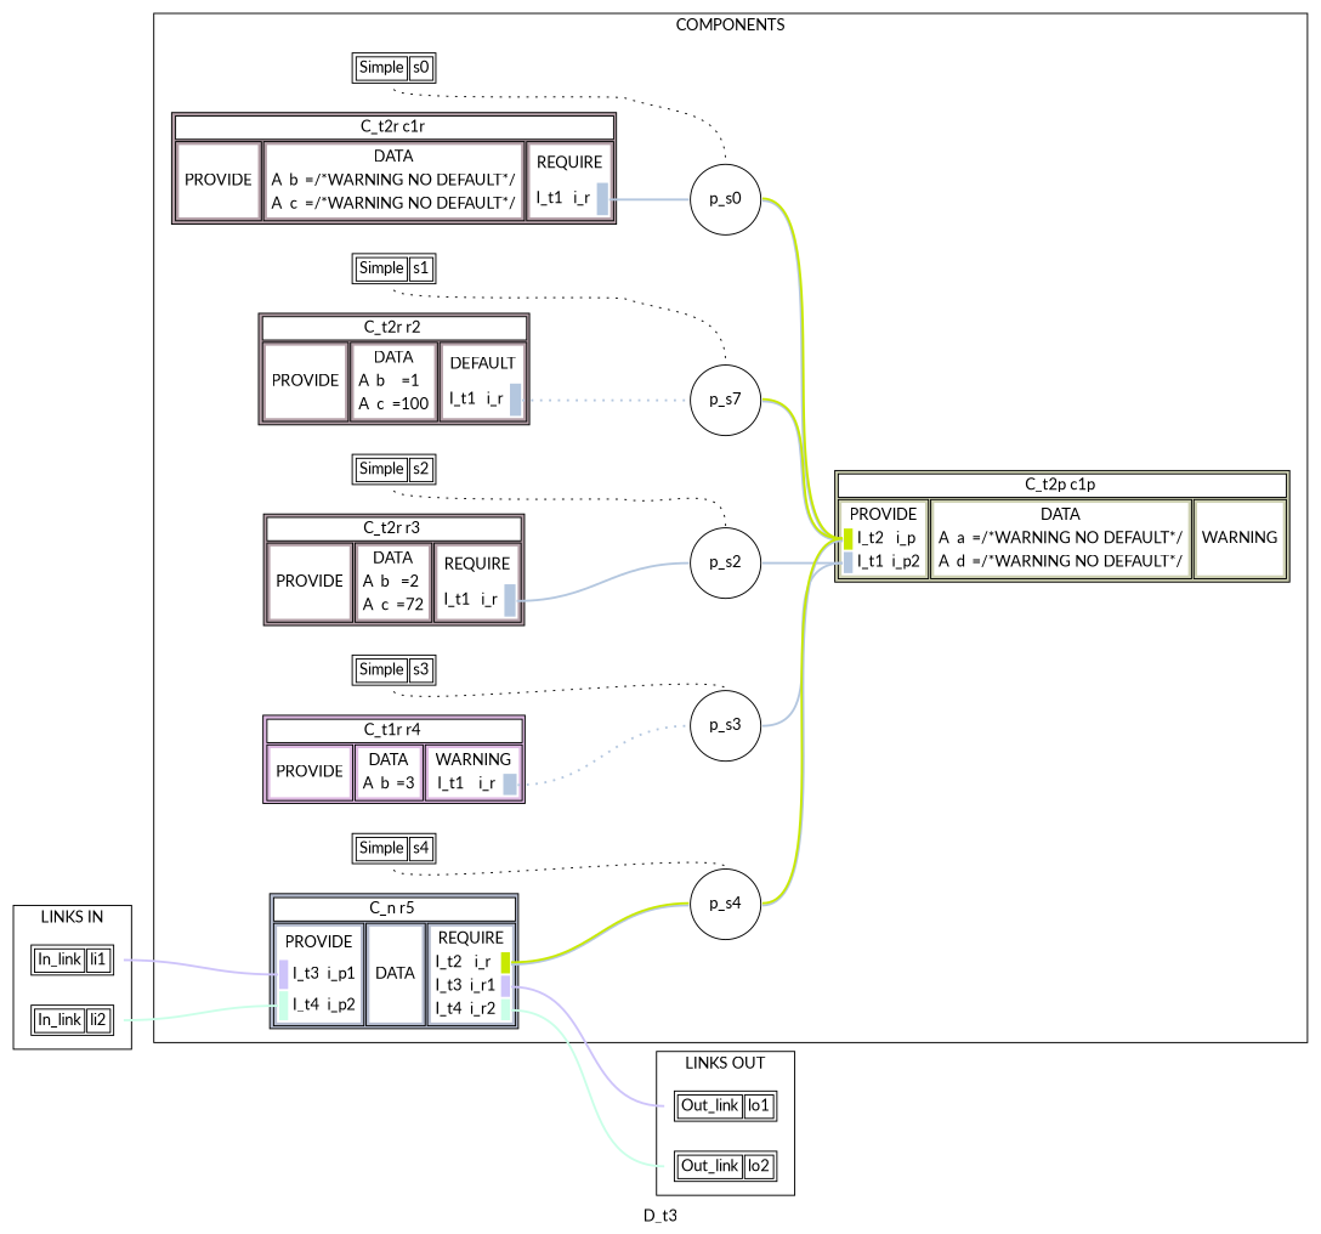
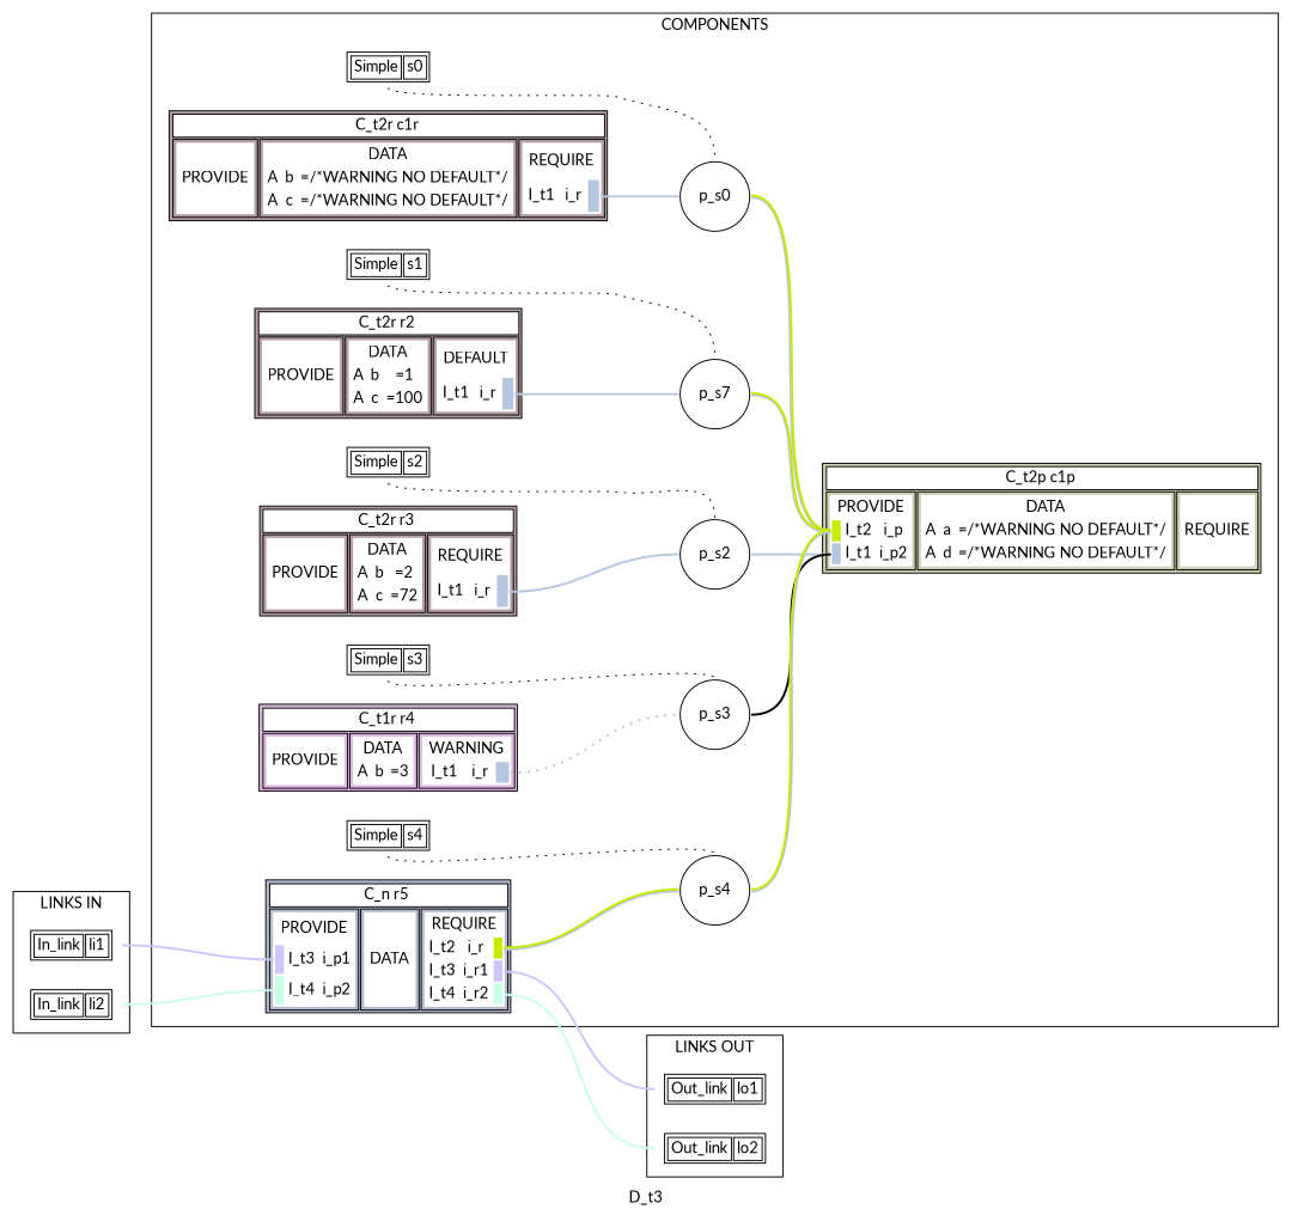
  digraph {
    fontname=Lato
    label=D_t3
    rankdir=LR
    node [fontname=Lato shape=plaintext]
    edge [color="#b4c7df" dir=none fontname=Lato headport=w penwidth=2.0 tailport=e]
    n1 [label=< <table bgcolor="#b49fa7">   <tr>   <td bgcolor="white" colspan="3" HREF="https://www.lapin.fr/C_t2r">C_t2r c1r </td>   </tr>    <tr>   <td>   <table bgcolor="white" BORDER="0">          <tr><td colspan="3">PROVIDE</td></tr>                        </table>   </td>    <td>   <table bgcolor="white" BORDER="0">          <tr><td colspan="3">DATA</td></tr>               <tr>     <td HREF="https://www.lapin.fr/A">A</td>     <td>b</td>     <td>=/*WARNING NO DEFAULT*/</td> </tr>      <tr>     <td HREF="https://www.lapin.fr/A">A</td>     <td>c</td>     <td>=/*WARNING NO DEFAULT*/</td> </tr>        </table>   </td>    <td>   <table bgcolor="white" BORDER="0">         <tr><td colspan="3">REQUIRE</td></tr>              <tr>     <td HREF="https://www.lapin.fr/I_t1">I_t1</td>     <td>i_r</td>     <td bgcolor="#b4c7df" PORT="i_r"> </td> </tr>           </table>   </td>   </tr>  </table> >]
-   n2 [label=< <table bgcolor="#ced1b2">   <tr>   <td bgcolor="white" colspan="3" HREF="https://www.lapin.fr/C_t2p">C_t2p c1p </td>   </tr>    <tr>   <td>   <table bgcolor="white" BORDER="0">          <tr><td colspan="3">PROVIDE</td></tr>               <tr>     <td bgcolor="#c8e900" PORT="i_p"> </td>     <td HREF="https://www.lapin.fr/I_t2">I_t2</td>     <td>i_p</td> </tr>  <tr>     <td bgcolor="#b4c7df" PORT="i_p2"> </td>     <td HREF="https://www.lapin.fr/I_t1">I_t1</td>     <td>i_p2</td> </tr>           </table>   </td>    <td>   <table bgcolor="white" BORDER="0">          <tr><td colspan="3">DATA</td></tr>               <tr>     <td HREF="https://www.lapin.fr/A">A</td>     <td>a</td>     <td>=/*WARNING NO DEFAULT*/</td> </tr>      <tr>     <td HREF="https://www.lapin.fr/A">A</td>     <td>d</td>     <td>=/*WARNING NO DEFAULT*/</td> </tr>        </table>   </td>    <td>   <table bgcolor="white" BORDER="0">         <tr><td colspan="3">WARNING</td></tr>                       </table>   </td>   </tr>  </table> >]
+   n2 [label=< <table bgcolor="#ced1b2">   <tr>   <td bgcolor="white" colspan="3" HREF="https://www.lapin.fr/C_t2p">C_t2p c1p </td>   </tr>    <tr>   <td>   <table bgcolor="white" BORDER="0">          <tr><td colspan="3">PROVIDE</td></tr>               <tr>     <td bgcolor="#c8e900" PORT="i_p"> </td>     <td HREF="https://www.lapin.fr/I_t2">I_t2</td>     <td>i_p</td> </tr>  <tr>     <td bgcolor="#b4c7df" PORT="i_p2"> </td>     <td HREF="https://www.lapin.fr/I_t1">I_t1</td>     <td>i_p2</td> </tr>           </table>   </td>    <td>   <table bgcolor="white" BORDER="0">          <tr><td colspan="3">DATA</td></tr>               <tr>     <td HREF="https://www.lapin.fr/A">A</td>     <td>a</td>     <td>=/*WARNING NO DEFAULT*/</td> </tr>      <tr>     <td HREF="https://www.lapin.fr/A">A</td>     <td>d</td>     <td>=/*WARNING NO DEFAULT*/</td> </tr>        </table>   </td>    <td>   <table bgcolor="white" BORDER="0">         <tr><td colspan="3">REQUIRE</td></tr>                       </table>   </td>   </tr>  </table> >]
    n3 [label=< <table bgcolor="#b49fa7">   <tr>   <td bgcolor="white" colspan="3" HREF="https://www.lapin.fr/C_t2r">C_t2r r2 </td>   </tr>    <tr>   <td>   <table bgcolor="white" BORDER="0">          <tr><td colspan="3">PROVIDE</td></tr>                        </table>   </td>    <td>   <table bgcolor="white" BORDER="0">          <tr><td colspan="3">DATA</td></tr>               <tr>     <td HREF="https://www.lapin.fr/A">A</td>     <td>b</td>     <td>=1</td> </tr>      <tr>     <td HREF="https://www.lapin.fr/A">A</td>     <td>c</td>     <td>=100</td> </tr>        </table>   </td>    <td>   <table bgcolor="white" BORDER="0">         <tr><td colspan="3">DEFAULT</td></tr>              <tr>     <td HREF="https://www.lapin.fr/I_t1">I_t1</td>     <td>i_r</td>     <td bgcolor="#b4c7df" PORT="i_r"> </td> </tr>           </table>   </td>   </tr>  </table> >]
    n4 [label=< <table bgcolor="#b49fa7">   <tr>   <td bgcolor="white" colspan="3" HREF="https://www.lapin.fr/C_t2r">C_t2r r3 </td>   </tr>    <tr>   <td>   <table bgcolor="white" BORDER="0">          <tr><td colspan="3">PROVIDE</td></tr>                        </table>   </td>    <td>   <table bgcolor="white" BORDER="0">          <tr><td colspan="3">DATA</td></tr>               <tr>     <td HREF="https://www.lapin.fr/A">A</td>     <td>b</td>     <td>=2</td> </tr>      <tr>     <td HREF="https://www.lapin.fr/A">A</td>     <td>c</td>     <td>=72</td> </tr>        </table>   </td>    <td>   <table bgcolor="white" BORDER="0">         <tr><td colspan="3">REQUIRE</td></tr>              <tr>     <td HREF="https://www.lapin.fr/I_t1">I_t1</td>     <td>i_r</td>     <td bgcolor="#b4c7df" PORT="i_r"> </td> </tr>           </table>   </td>   </tr>  </table> >]
    n5 [label=< <table bgcolor="#dfbae3">   <tr>   <td bgcolor="white" colspan="3" HREF="https://www.lapin.fr/C_t1r">C_t1r r4 </td>   </tr>    <tr>   <td>   <table bgcolor="white" BORDER="0">          <tr><td colspan="3">PROVIDE</td></tr>                  </table>   </td>    <td>   <table bgcolor="white" BORDER="0">          <tr><td colspan="3">DATA</td></tr>             <tr>     <td HREF="https://www.lapin.fr/A">A</td>     <td>b</td>     <td>=3</td> </tr>        </table>   </td>    <td>   <table bgcolor="white" BORDER="0">         <tr><td colspan="3">WARNING</td></tr>            <tr>     <td HREF="https://www.lapin.fr/I_t1">I_t1</td>     <td>i_r</td>     <td bgcolor="#b4c7df" PORT="i_r"> </td> </tr>       </table>   </td>   </tr>  </table> >]
    n6 [label=< <table bgcolor="#b5bccf">   <tr>   <td bgcolor="white" colspan="3" HREF="https://www.lapin.fr/C_n">C_n r5 </td>   </tr>    <tr>   <td>   <table bgcolor="white" BORDER="0">          <tr><td colspan="3">PROVIDE</td></tr>             <tr>     <td bgcolor="#cec4fa" PORT="i_p1"> </td>     <td HREF="https://www.lapin.fr/I_t3">I_t3</td>     <td>i_p1</td> </tr>  <tr>     <td bgcolor="#caffe8" PORT="i_p2"> </td>     <td HREF="https://www.lapin.fr/I_t4">I_t4</td>     <td>i_p2</td> </tr>       </table>   </td>    <td>   <table bgcolor="white" BORDER="0">          <tr><td colspan="3">DATA</td></tr>                   </table>   </td>    <td>   <table bgcolor="white" BORDER="0">         <tr><td colspan="3">REQUIRE</td></tr>            <tr>     <td HREF="https://www.lapin.fr/I_t2">I_t2</td>     <td>i_r</td>     <td bgcolor="#c8e900" PORT="i_r"> </td> </tr>  <tr>     <td HREF="https://www.lapin.fr/I_t3">I_t3</td>     <td>i_r1</td>     <td bgcolor="#cec4fa" PORT="i_r1"> </td> </tr>  <tr>     <td HREF="https://www.lapin.fr/I_t4">I_t4</td>     <td>i_r2</td>     <td bgcolor="#caffe8" PORT="i_r2"> </td> </tr>       </table>   </td>   </tr>  </table> >]
    p_s0 [height=0.1 shape=circle width=0.1]
    n8 [label=<     <table bgcolor="white">     <tr>         <td href="http://lapin.com/Simple">Simple</td>         <td>s0</td>     </tr>      </table> >]
    n9 [height=0.1 label=p_s7 shape=circle width=0.1]
    n10 [label=<     <table bgcolor="white">     <tr>         <td href="http://lapin.com/Simple">Simple</td>         <td>s1</td>     </tr>      </table> >]
    p_s2 [height=0.1 shape=circle width=0.1]
    n12 [label=<     <table bgcolor="white">     <tr>         <td href="http://lapin.com/Simple">Simple</td>         <td>s2</td>     </tr>      </table> >]
    p_s3 [height=0.1 shape=circle width=0.1]
    n14 [label=<     <table bgcolor="white">     <tr>         <td href="http://lapin.com/Simple">Simple</td>         <td>s3</td>     </tr>      </table> >]
    p_s4 [height=0.1 shape=circle width=0.1]
    n16 [label=<     <table bgcolor="white">     <tr>         <td href="http://lapin.com/Simple">Simple</td>         <td>s4</td>     </tr>      </table> >]
    n17 [label=<     <table bgcolor="white">     <tr>         <td href="http://lapin.com/In_link">In_link</td>         <td>li1</td>     </tr>      </table> >]
    n18 [label=<     <table bgcolor="white">     <tr>         <td href="http://lapin.com/In_link">In_link</td>         <td>li2</td>     </tr>      </table> >]
    n19 [label=<     <table bgcolor="white">     <tr>         <td href="http://lapin.com/Out_link">Out_link</td>         <td>lo1</td>     </tr>      </table> >]
    n20 [label=<     <table bgcolor="white">     <tr>         <td href="http://lapin.com/Out_link">Out_link</td>         <td>lo2</td>     </tr>      </table> >]
    subgraph cluster_1 {
      label=COMPONENTS
      n1
      n2
      n3
      n4
      n5
      n6
      p_s0
      n8
      n9
      n10
      p_s2
      n12
      p_s3
      n14
      p_s4
      n16
    }
    subgraph cluster_2 {
      label="LINKS IN"
      n17
      n18
    }
    subgraph cluster_3 {
      label="LINKS OUT"
      n19
      n20
    }
    n1 -> p_s0 [tailport="i_r:e"]
-   n3 -> n9 [tailport="i_r:e" style=dotted]
+   n3 -> n9 [tailport="i_r:e"]
    n4 -> p_s2 [tailport="i_r:e"]
    n5 -> p_s3 [style=dotted tailport="i_r:e"]
    n6 -> p_s4 [color="#b4c7df:#c8e900" tailport="i_r:e"]
    n6 -> n19 [color="#cec4fa" tailport="i_r1:e"]
    n6 -> n20 [color="#caffe8" tailport="i_r2:e"]
    p_s0 -> n2 [color="#b4c7df:#c8e900" headport="i_p:w"]
    n8 -> p_s0 [headport=n style=dotted tailport=s color="" penwidth=""]
    n9 -> n2 [color="#b4c7df:#c8e900" headport="i_p:w"]
    n10 -> n9 [headport=n style=dotted tailport=s color="" penwidth=""]
    p_s2 -> n2 [headport="i_p2:w"]
    n12 -> p_s2 [headport=n style=dotted tailport=s color="" penwidth=""]
-   p_s3 -> n2 [headport="i_p2:w"]
+   p_s3 -> n2 [color=black headport="i_p2:w"]
    n14 -> p_s3 [headport=n style=dotted tailport=s color="" penwidth=""]
    p_s4 -> n2 [color="#b4c7df:#c8e900" headport="i_p:w"]
    n16 -> p_s4 [headport=n style=dotted tailport=s color="" penwidth=""]
    n17 -> n6 [color="#cec4fa" headport="i_p1:w"]
    n18 -> n6 [color="#caffe8" headport="i_p2:w"]
  }
